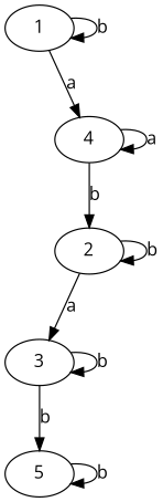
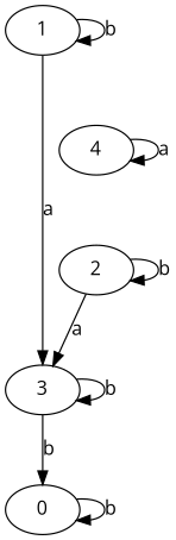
  digraph {
    d2tdocpreamble="\usetikzlibrary{automata}"
    d2tfigpreamble="\tikzstyle{every state}= [ draw=blue!50,very thick,fill=blue!20]  \tikzstyle{auto}= [fill=white]"
    fontname="Open Sans"
    ranksep=0.5
    node [fontname="Open Sans" style=state]
    edge [fontname="Open Sans" lblstyle=auto topath="loop above"]
-   n1 [label=5 style="state, initial"]
+   n1 [label=0 style="state, initial"]
    n2 [label=3]
    n3 [label=1]
    n4 [label=4 style="state, accepting"]
    n5 [label=2]
    n1 -> n1 [label=b]
    n2 -> n1 [label=b topath="bend right"]
    n2 -> n2 [label=b]
    n3 -> n3 [label=b]
-   n3 -> n4 [label=a topath="bend right"]
+   n3 -> n2 [label=a topath="bend right"]
    n4 -> n4 [label=a]
-   n4 -> n5 [label=b topath="bend right"]
    n5 -> n2 [label=a topath="bend right"]
    n5 -> n5 [label=b]
  }
